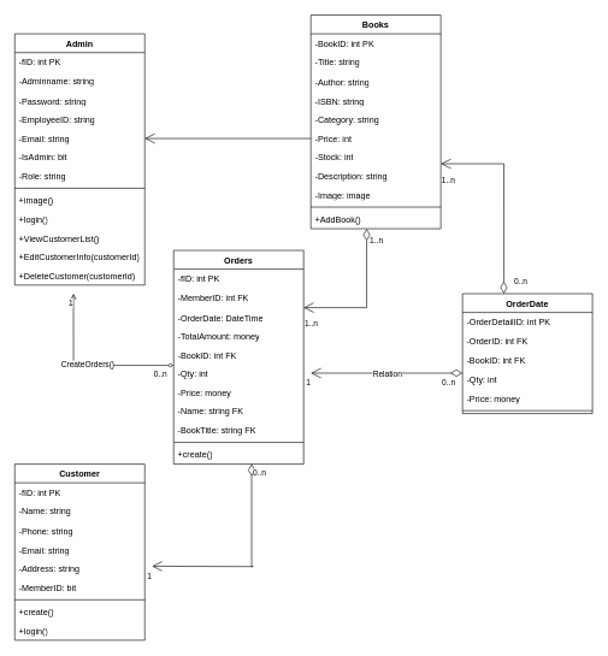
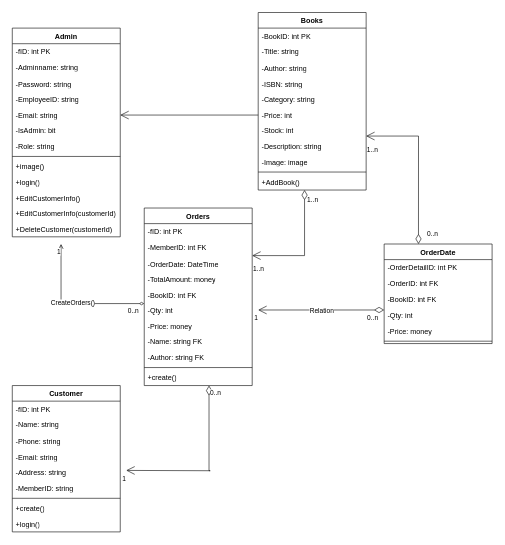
  <mxCell id="0" />
  <mxCell id="1" parent="0" />
  <mxCell id="2" value="Admin" style="swimlane;fontStyle=1;align=center;verticalAlign=top;childLayout=stackLayout;horizontal=1;startSize=26;horizontalStack=0;resizeParent=1;resizeParentMax=0;resizeLast=0;collapsible=1;marginBottom=0;whiteSpace=wrap;html=1;" parent="1" vertex="1"><mxGeometry x="20" y="46" width="180" height="348" as="geometry" /></mxCell>
  <mxCell id="3" value="-fID: int PK" style="text;strokeColor=none;fillColor=none;align=left;verticalAlign=top;spacingLeft=4;spacingRight=4;overflow=hidden;rotatable=0;points=[[0,0.5],[1,0.5]];portConstraint=eastwest;whiteSpace=wrap;html=1;" parent="2" vertex="1"><mxGeometry y="26" width="180" height="26" as="geometry" /></mxCell>
  <mxCell id="4" value="-Adminname: string" style="text;strokeColor=none;fillColor=none;align=left;verticalAlign=top;spacingLeft=4;spacingRight=4;overflow=hidden;rotatable=0;points=[[0,0.5],[1,0.5]];portConstraint=eastwest;whiteSpace=wrap;html=1;" parent="2" vertex="1"><mxGeometry y="52" width="180" height="28" as="geometry" /></mxCell>
  <mxCell id="5" value="-Password: string" style="text;strokeColor=none;fillColor=none;align=left;verticalAlign=top;spacingLeft=4;spacingRight=4;overflow=hidden;rotatable=0;points=[[0,0.5],[1,0.5]];portConstraint=eastwest;whiteSpace=wrap;html=1;" parent="2" vertex="1"><mxGeometry y="80" width="180" height="26" as="geometry" /></mxCell>
  <mxCell id="6" value="-EmployeeID: string" style="text;strokeColor=none;fillColor=none;align=left;verticalAlign=top;spacingLeft=4;spacingRight=4;overflow=hidden;rotatable=0;points=[[0,0.5],[1,0.5]];portConstraint=eastwest;whiteSpace=wrap;html=1;" parent="2" vertex="1"><mxGeometry y="106" width="180" height="26" as="geometry" /></mxCell>
  <mxCell id="7" value="-Email: string" style="text;strokeColor=none;fillColor=none;align=left;verticalAlign=top;spacingLeft=4;spacingRight=4;overflow=hidden;rotatable=0;points=[[0,0.5],[1,0.5]];portConstraint=eastwest;whiteSpace=wrap;html=1;" parent="2" vertex="1"><mxGeometry y="132" width="180" height="26" as="geometry" /></mxCell>
  <mxCell id="8" value="-IsAdmin: bit" style="text;strokeColor=none;fillColor=none;align=left;verticalAlign=top;spacingLeft=4;spacingRight=4;overflow=hidden;rotatable=0;points=[[0,0.5],[1,0.5]];portConstraint=eastwest;whiteSpace=wrap;html=1;" parent="2" vertex="1"><mxGeometry y="158" width="180" height="26" as="geometry" /></mxCell>
  <mxCell id="9" value="-Role: string" style="text;strokeColor=none;fillColor=none;align=left;verticalAlign=top;spacingLeft=4;spacingRight=4;overflow=hidden;rotatable=0;points=[[0,0.5],[1,0.5]];portConstraint=eastwest;whiteSpace=wrap;html=1;" parent="2" vertex="1"><mxGeometry y="184" width="180" height="26" as="geometry" /></mxCell>
  <mxCell id="10" value="" style="line;strokeWidth=1;fillColor=none;align=left;verticalAlign=middle;spacingTop=-1;spacingLeft=3;spacingRight=3;rotatable=0;labelPosition=right;points=[];portConstraint=eastwest;strokeColor=inherit;" parent="2" vertex="1"><mxGeometry y="210" width="180" height="8" as="geometry" /></mxCell>
  <mxCell id="11" value="+image()" style="text;strokeColor=none;fillColor=none;align=left;verticalAlign=top;spacingLeft=4;spacingRight=4;overflow=hidden;rotatable=0;points=[[0,0.5],[1,0.5]];portConstraint=eastwest;whiteSpace=wrap;html=1;" parent="2" vertex="1"><mxGeometry y="218" width="180" height="26" as="geometry" /></mxCell>
  <mxCell id="12" value="+login()" style="text;strokeColor=none;fillColor=none;align=left;verticalAlign=top;spacingLeft=4;spacingRight=4;overflow=hidden;rotatable=0;points=[[0,0.5],[1,0.5]];portConstraint=eastwest;whiteSpace=wrap;html=1;" parent="2" vertex="1"><mxGeometry y="244" width="180" height="26" as="geometry" /></mxCell>
- <mxCell id="13" value="&lt;div&gt;+ViewCustomerList()&lt;/div&gt;&lt;div&gt;&lt;br&gt;&lt;/div&gt;" style="text;strokeColor=none;fillColor=none;align=left;verticalAlign=top;spacingLeft=4;spacingRight=4;overflow=hidden;rotatable=0;points=[[0,0.5],[1,0.5]];portConstraint=eastwest;whiteSpace=wrap;html=1;" vertex="1" parent="2"><mxGeometry y="270" width="180" height="26" as="geometry" /></mxCell>
+ <mxCell id="13" value="&lt;div&gt;+EditCustomerInfo()&lt;/div&gt;&lt;div&gt;&lt;br&gt;&lt;/div&gt;" style="text;strokeColor=none;fillColor=none;align=left;verticalAlign=top;spacingLeft=4;spacingRight=4;overflow=hidden;rotatable=0;points=[[0,0.5],[1,0.5]];portConstraint=eastwest;whiteSpace=wrap;html=1;" vertex="1" parent="2"><mxGeometry y="270" width="180" height="26" as="geometry" /></mxCell>
  <mxCell id="14" value="&lt;div&gt;+EditCustomerInfo(customerId)&lt;/div&gt;&lt;div&gt;&lt;br&gt;&lt;/div&gt;" style="text;strokeColor=none;fillColor=none;align=left;verticalAlign=top;spacingLeft=4;spacingRight=4;overflow=hidden;rotatable=0;points=[[0,0.5],[1,0.5]];portConstraint=eastwest;whiteSpace=wrap;html=1;" vertex="1" parent="2"><mxGeometry y="296" width="180" height="26" as="geometry" /></mxCell>
  <mxCell id="15" value="+DeleteCustomer(customerId)" style="text;strokeColor=none;fillColor=none;align=left;verticalAlign=top;spacingLeft=4;spacingRight=4;overflow=hidden;rotatable=0;points=[[0,0.5],[1,0.5]];portConstraint=eastwest;whiteSpace=wrap;html=1;" vertex="1" parent="2"><mxGeometry y="322" width="180" height="26" as="geometry" /></mxCell>
  <mxCell id="16" value="Books" style="swimlane;fontStyle=1;align=center;verticalAlign=top;childLayout=stackLayout;horizontal=1;startSize=26;horizontalStack=0;resizeParent=1;resizeParentMax=0;resizeLast=0;collapsible=1;marginBottom=0;whiteSpace=wrap;html=1;" parent="1" vertex="1"><mxGeometry x="430" y="20" width="180" height="296" as="geometry" /></mxCell>
  <mxCell id="17" value="-BookID: int PK" style="text;strokeColor=none;fillColor=none;align=left;verticalAlign=top;spacingLeft=4;spacingRight=4;overflow=hidden;rotatable=0;points=[[0,0.5],[1,0.5]];portConstraint=eastwest;whiteSpace=wrap;html=1;" parent="16" vertex="1"><mxGeometry y="26" width="180" height="26" as="geometry" /></mxCell>
  <mxCell id="18" value="-Title: string" style="text;strokeColor=none;fillColor=none;align=left;verticalAlign=top;spacingLeft=4;spacingRight=4;overflow=hidden;rotatable=0;points=[[0,0.5],[1,0.5]];portConstraint=eastwest;whiteSpace=wrap;html=1;" parent="16" vertex="1"><mxGeometry y="52" width="180" height="28" as="geometry" /></mxCell>
  <mxCell id="19" value="-Author: string" style="text;strokeColor=none;fillColor=none;align=left;verticalAlign=top;spacingLeft=4;spacingRight=4;overflow=hidden;rotatable=0;points=[[0,0.5],[1,0.5]];portConstraint=eastwest;whiteSpace=wrap;html=1;" parent="16" vertex="1"><mxGeometry y="80" width="180" height="26" as="geometry" /></mxCell>
  <mxCell id="20" value="-ISBN: string" style="text;strokeColor=none;fillColor=none;align=left;verticalAlign=top;spacingLeft=4;spacingRight=4;overflow=hidden;rotatable=0;points=[[0,0.5],[1,0.5]];portConstraint=eastwest;whiteSpace=wrap;html=1;" parent="16" vertex="1"><mxGeometry y="106" width="180" height="26" as="geometry" /></mxCell>
  <mxCell id="21" value="-Category: string" style="text;strokeColor=none;fillColor=none;align=left;verticalAlign=top;spacingLeft=4;spacingRight=4;overflow=hidden;rotatable=0;points=[[0,0.5],[1,0.5]];portConstraint=eastwest;whiteSpace=wrap;html=1;" parent="16" vertex="1"><mxGeometry y="132" width="180" height="26" as="geometry" /></mxCell>
  <mxCell id="22" value="-Price: int" style="text;strokeColor=none;fillColor=none;align=left;verticalAlign=top;spacingLeft=4;spacingRight=4;overflow=hidden;rotatable=0;points=[[0,0.5],[1,0.5]];portConstraint=eastwest;whiteSpace=wrap;html=1;" parent="16" vertex="1"><mxGeometry y="158" width="180" height="26" as="geometry" /></mxCell>
  <mxCell id="23" value="-Stock: int" style="text;strokeColor=none;fillColor=none;align=left;verticalAlign=top;spacingLeft=4;spacingRight=4;overflow=hidden;rotatable=0;points=[[0,0.5],[1,0.5]];portConstraint=eastwest;whiteSpace=wrap;html=1;" parent="16" vertex="1"><mxGeometry y="184" width="180" height="26" as="geometry" /></mxCell>
  <mxCell id="24" value="-Description: string" style="text;strokeColor=none;fillColor=none;align=left;verticalAlign=top;spacingLeft=4;spacingRight=4;overflow=hidden;rotatable=0;points=[[0,0.5],[1,0.5]];portConstraint=eastwest;whiteSpace=wrap;html=1;" parent="16" vertex="1"><mxGeometry y="210" width="180" height="26" as="geometry" /></mxCell>
  <mxCell id="25" value="-Image: image" style="text;strokeColor=none;fillColor=none;align=left;verticalAlign=top;spacingLeft=4;spacingRight=4;overflow=hidden;rotatable=0;points=[[0,0.5],[1,0.5]];portConstraint=eastwest;whiteSpace=wrap;html=1;" parent="16" vertex="1"><mxGeometry y="236" width="180" height="26" as="geometry" /></mxCell>
  <mxCell id="26" value="" style="line;strokeWidth=1;fillColor=none;align=left;verticalAlign=middle;spacingTop=-1;spacingLeft=3;spacingRight=3;rotatable=0;labelPosition=right;points=[];portConstraint=eastwest;strokeColor=inherit;" parent="16" vertex="1"><mxGeometry y="262" width="180" height="8" as="geometry" /></mxCell>
  <mxCell id="27" value="+AddBook()&lt;div&gt;&lt;br&gt;&lt;/div&gt;" style="text;strokeColor=none;fillColor=none;align=left;verticalAlign=top;spacingLeft=4;spacingRight=4;overflow=hidden;rotatable=0;points=[[0,0.5],[1,0.5]];portConstraint=eastwest;whiteSpace=wrap;html=1;" parent="16" vertex="1"><mxGeometry y="270" width="180" height="26" as="geometry" /></mxCell>
  <mxCell id="28" value="" style="endArrow=open;endFill=1;endSize=12;html=1;rounded=0;entryX=1;entryY=0.5;entryDx=0;entryDy=0;exitX=0;exitY=0.5;exitDx=0;exitDy=0;" parent="1" source="22" target="7" edge="1"><mxGeometry width="160" relative="1" as="geometry"><mxPoint x="419" y="187" as="sourcePoint" /><mxPoint x="210" y="186" as="targetPoint" /></mxGeometry></mxCell>
  <mxCell id="29" value="Orders" style="swimlane;fontStyle=1;align=center;verticalAlign=top;childLayout=stackLayout;horizontal=1;startSize=26;horizontalStack=0;resizeParent=1;resizeParentMax=0;resizeLast=0;collapsible=1;marginBottom=0;whiteSpace=wrap;html=1;" parent="1" vertex="1"><mxGeometry x="240" y="346" width="180" height="296" as="geometry" /></mxCell>
  <mxCell id="30" value="-fID: int PK" style="text;strokeColor=none;fillColor=none;align=left;verticalAlign=top;spacingLeft=4;spacingRight=4;overflow=hidden;rotatable=0;points=[[0,0.5],[1,0.5]];portConstraint=eastwest;whiteSpace=wrap;html=1;" parent="29" vertex="1"><mxGeometry y="26" width="180" height="26" as="geometry" /></mxCell>
  <mxCell id="31" value="-MemberID: int FK" style="text;strokeColor=none;fillColor=none;align=left;verticalAlign=top;spacingLeft=4;spacingRight=4;overflow=hidden;rotatable=0;points=[[0,0.5],[1,0.5]];portConstraint=eastwest;whiteSpace=wrap;html=1;" parent="29" vertex="1"><mxGeometry y="52" width="180" height="28" as="geometry" /></mxCell>
  <mxCell id="32" value="-OrderDate: DateTime" style="text;strokeColor=none;fillColor=none;align=left;verticalAlign=top;spacingLeft=4;spacingRight=4;overflow=hidden;rotatable=0;points=[[0,0.5],[1,0.5]];portConstraint=eastwest;whiteSpace=wrap;html=1;" parent="29" vertex="1"><mxGeometry y="80" width="180" height="26" as="geometry" /></mxCell>
  <mxCell id="33" value="-TotalAmount: money" style="text;strokeColor=none;fillColor=none;align=left;verticalAlign=top;spacingLeft=4;spacingRight=4;overflow=hidden;rotatable=0;points=[[0,0.5],[1,0.5]];portConstraint=eastwest;whiteSpace=wrap;html=1;" parent="29" vertex="1"><mxGeometry y="106" width="180" height="26" as="geometry" /></mxCell>
  <mxCell id="34" value="-BookID: int FK" style="text;strokeColor=none;fillColor=none;align=left;verticalAlign=top;spacingLeft=4;spacingRight=4;overflow=hidden;rotatable=0;points=[[0,0.5],[1,0.5]];portConstraint=eastwest;whiteSpace=wrap;html=1;" parent="29" vertex="1"><mxGeometry y="132" width="180" height="26" as="geometry" /></mxCell>
  <mxCell id="35" value="-Qty: int" style="text;strokeColor=none;fillColor=none;align=left;verticalAlign=top;spacingLeft=4;spacingRight=4;overflow=hidden;rotatable=0;points=[[0,0.5],[1,0.5]];portConstraint=eastwest;whiteSpace=wrap;html=1;" parent="29" vertex="1"><mxGeometry y="158" width="180" height="26" as="geometry" /></mxCell>
  <mxCell id="36" value="-Price: money" style="text;strokeColor=none;fillColor=none;align=left;verticalAlign=top;spacingLeft=4;spacingRight=4;overflow=hidden;rotatable=0;points=[[0,0.5],[1,0.5]];portConstraint=eastwest;whiteSpace=wrap;html=1;" parent="29" vertex="1"><mxGeometry y="184" width="180" height="26" as="geometry" /></mxCell>
  <mxCell id="37" value="-Name: string FK" style="text;strokeColor=none;fillColor=none;align=left;verticalAlign=top;spacingLeft=4;spacingRight=4;overflow=hidden;rotatable=0;points=[[0,0.5],[1,0.5]];portConstraint=eastwest;whiteSpace=wrap;html=1;" vertex="1" parent="29"><mxGeometry y="210" width="180" height="26" as="geometry" /></mxCell>
- <mxCell id="38" value="-BookTitle: string FK" style="text;strokeColor=none;fillColor=none;align=left;verticalAlign=top;spacingLeft=4;spacingRight=4;overflow=hidden;rotatable=0;points=[[0,0.5],[1,0.5]];portConstraint=eastwest;whiteSpace=wrap;html=1;" vertex="1" parent="29"><mxGeometry y="236" width="180" height="26" as="geometry" /></mxCell>
+ <mxCell id="38" value="-Author: string FK" style="text;strokeColor=none;fillColor=none;align=left;verticalAlign=top;spacingLeft=4;spacingRight=4;overflow=hidden;rotatable=0;points=[[0,0.5],[1,0.5]];portConstraint=eastwest;whiteSpace=wrap;html=1;" vertex="1" parent="29"><mxGeometry y="236" width="180" height="26" as="geometry" /></mxCell>
  <mxCell id="39" value="" style="line;strokeWidth=1;fillColor=none;align=left;verticalAlign=middle;spacingTop=-1;spacingLeft=3;spacingRight=3;rotatable=0;labelPosition=right;points=[];portConstraint=eastwest;strokeColor=inherit;" parent="29" vertex="1"><mxGeometry y="262" width="180" height="8" as="geometry" /></mxCell>
  <mxCell id="40" value="+create()" style="text;strokeColor=none;fillColor=none;align=left;verticalAlign=top;spacingLeft=4;spacingRight=4;overflow=hidden;rotatable=0;points=[[0,0.5],[1,0.5]];portConstraint=eastwest;whiteSpace=wrap;html=1;" parent="29" vertex="1"><mxGeometry y="270" width="180" height="26" as="geometry" /></mxCell>
  <mxCell id="41" value="CreateOrders()" style="endArrow=open;html=1;startArrow=diamondThin;startFill=0;rounded=0;entryX=0.507;entryY=1.026;entryDx=0;entryDy=0;entryPerimeter=0;strokeWidth=1;edgeStyle=orthogonalEdgeStyle;exitX=0.5;exitY=0;exitDx=0;exitDy=0;" parent="1" edge="1"><mxGeometry relative="1" as="geometry"><mxPoint x="240" y="505.32" as="sourcePoint" /><mxPoint x="101.26" y="405.996" as="targetPoint" /><Array as="points"><mxPoint x="102.26" y="505" /></Array></mxGeometry></mxCell>
  <mxCell id="42" value="0..n" style="edgeLabel;resizable=0;html=1;align=left;verticalAlign=top;" parent="41" connectable="0" vertex="1"><mxGeometry x="-1" relative="1" as="geometry"><mxPoint x="-29" as="offset" /></mxGeometry></mxCell>
  <mxCell id="43" value="1" style="edgeLabel;resizable=0;html=1;align=right;verticalAlign=top;" parent="41" connectable="0" vertex="1"><mxGeometry x="1" relative="1" as="geometry" /></mxCell>
  <mxCell id="44" value="" style="endArrow=open;html=1;endSize=12;startArrow=diamondThin;startSize=14;startFill=0;edgeStyle=elbowEdgeStyle;rounded=0;entryX=1.015;entryY=0.833;entryDx=0;entryDy=0;entryPerimeter=0;" parent="1" edge="1"><mxGeometry x="-0.186" y="23" relative="1" as="geometry"><mxPoint x="507.3" y="316" as="sourcePoint" /><mxPoint x="420" y="425.324" as="targetPoint" /><Array as="points"><mxPoint x="507.3" y="406" /></Array><mxPoint as="offset" /></mxGeometry></mxCell>
  <mxCell id="45" value="1..n" style="edgeLabel;resizable=0;html=1;align=left;verticalAlign=top;" parent="44" connectable="0" vertex="1"><mxGeometry x="-1" relative="1" as="geometry"><mxPoint x="3" y="4" as="offset" /></mxGeometry></mxCell>
  <mxCell id="46" value="1..n" style="edgeLabel;resizable=0;html=1;align=right;verticalAlign=top;" parent="44" connectable="0" vertex="1"><mxGeometry x="1" relative="1" as="geometry"><mxPoint x="20" y="10" as="offset" /></mxGeometry></mxCell>
  <mxCell id="47" value="Customer" style="swimlane;fontStyle=1;align=center;verticalAlign=top;childLayout=stackLayout;horizontal=1;startSize=26;horizontalStack=0;resizeParent=1;resizeParentMax=0;resizeLast=0;collapsible=1;marginBottom=0;whiteSpace=wrap;html=1;" parent="1" vertex="1"><mxGeometry x="20" y="642" width="180" height="244" as="geometry" /></mxCell>
  <mxCell id="48" value="-fID: int PK" style="text;strokeColor=none;fillColor=none;align=left;verticalAlign=top;spacingLeft=4;spacingRight=4;overflow=hidden;rotatable=0;points=[[0,0.5],[1,0.5]];portConstraint=eastwest;whiteSpace=wrap;html=1;" parent="47" vertex="1"><mxGeometry y="26" width="180" height="26" as="geometry" /></mxCell>
  <mxCell id="49" value="-Name: string" style="text;strokeColor=none;fillColor=none;align=left;verticalAlign=top;spacingLeft=4;spacingRight=4;overflow=hidden;rotatable=0;points=[[0,0.5],[1,0.5]];portConstraint=eastwest;whiteSpace=wrap;html=1;" parent="47" vertex="1"><mxGeometry y="52" width="180" height="28" as="geometry" /></mxCell>
  <mxCell id="50" value="-Phone: string" style="text;strokeColor=none;fillColor=none;align=left;verticalAlign=top;spacingLeft=4;spacingRight=4;overflow=hidden;rotatable=0;points=[[0,0.5],[1,0.5]];portConstraint=eastwest;whiteSpace=wrap;html=1;" parent="47" vertex="1"><mxGeometry y="80" width="180" height="26" as="geometry" /></mxCell>
  <mxCell id="51" value="-Email: string" style="text;strokeColor=none;fillColor=none;align=left;verticalAlign=top;spacingLeft=4;spacingRight=4;overflow=hidden;rotatable=0;points=[[0,0.5],[1,0.5]];portConstraint=eastwest;whiteSpace=wrap;html=1;" parent="47" vertex="1"><mxGeometry y="106" width="180" height="26" as="geometry" /></mxCell>
  <mxCell id="52" value="-Address: string" style="text;strokeColor=none;fillColor=none;align=left;verticalAlign=top;spacingLeft=4;spacingRight=4;overflow=hidden;rotatable=0;points=[[0,0.5],[1,0.5]];portConstraint=eastwest;whiteSpace=wrap;html=1;" parent="47" vertex="1"><mxGeometry y="132" width="180" height="26" as="geometry" /></mxCell>
- <mxCell id="53" value="-MemberID: bit" style="text;strokeColor=none;fillColor=none;align=left;verticalAlign=top;spacingLeft=4;spacingRight=4;overflow=hidden;rotatable=0;points=[[0,0.5],[1,0.5]];portConstraint=eastwest;whiteSpace=wrap;html=1;" parent="47" vertex="1"><mxGeometry y="158" width="180" height="26" as="geometry" /></mxCell>
+ <mxCell id="53" value="-MemberID: string" style="text;strokeColor=none;fillColor=none;align=left;verticalAlign=top;spacingLeft=4;spacingRight=4;overflow=hidden;rotatable=0;points=[[0,0.5],[1,0.5]];portConstraint=eastwest;whiteSpace=wrap;html=1;" parent="47" vertex="1"><mxGeometry y="158" width="180" height="26" as="geometry" /></mxCell>
  <mxCell id="54" value="" style="line;strokeWidth=1;fillColor=none;align=left;verticalAlign=middle;spacingTop=-1;spacingLeft=3;spacingRight=3;rotatable=0;labelPosition=right;points=[];portConstraint=eastwest;strokeColor=inherit;" parent="47" vertex="1"><mxGeometry y="184" width="180" height="8" as="geometry" /></mxCell>
  <mxCell id="55" value="+create()" style="text;strokeColor=none;fillColor=none;align=left;verticalAlign=top;spacingLeft=4;spacingRight=4;overflow=hidden;rotatable=0;points=[[0,0.5],[1,0.5]];portConstraint=eastwest;whiteSpace=wrap;html=1;" parent="47" vertex="1"><mxGeometry y="192" width="180" height="26" as="geometry" /></mxCell>
  <mxCell id="56" value="+login()" style="text;strokeColor=none;fillColor=none;align=left;verticalAlign=top;spacingLeft=4;spacingRight=4;overflow=hidden;rotatable=0;points=[[0,0.5],[1,0.5]];portConstraint=eastwest;whiteSpace=wrap;html=1;" parent="47" vertex="1"><mxGeometry y="218" width="180" height="26" as="geometry" /></mxCell>
  <mxCell id="57" value="" style="endArrow=open;html=1;endSize=12;startArrow=diamondThin;startSize=14;startFill=0;edgeStyle=orthogonalEdgeStyle;rounded=0;exitX=0.6;exitY=1;exitDx=0;exitDy=0;exitPerimeter=0;" parent="1" source="40" edge="1"><mxGeometry x="0.12" y="66" relative="1" as="geometry"><mxPoint x="350" y="666" as="sourcePoint" /><mxPoint x="210" y="783.5" as="targetPoint" /><mxPoint x="-1" as="offset" /><Array as="points"><mxPoint x="348" y="784" /><mxPoint x="350" y="784" /></Array></mxGeometry></mxCell>
  <mxCell id="58" value="0..n" style="edgeLabel;resizable=0;html=1;align=left;verticalAlign=top;" parent="57" connectable="0" vertex="1"><mxGeometry x="-1" relative="1" as="geometry" /></mxCell>
  <mxCell id="59" value="1" style="edgeLabel;resizable=0;html=1;align=right;verticalAlign=top;" parent="57" connectable="0" vertex="1"><mxGeometry x="1" relative="1" as="geometry" /></mxCell>
  <mxCell id="60" value="OrderDate" style="swimlane;fontStyle=1;align=center;verticalAlign=top;childLayout=stackLayout;horizontal=1;startSize=26;horizontalStack=0;resizeParent=1;resizeParentMax=0;resizeLast=0;collapsible=1;marginBottom=0;whiteSpace=wrap;html=1;" vertex="1" parent="1"><mxGeometry x="640" y="406" width="180" height="166" as="geometry" /></mxCell>
  <mxCell id="61" value="-OrderDetailID: int PK" style="text;strokeColor=none;fillColor=none;align=left;verticalAlign=top;spacingLeft=4;spacingRight=4;overflow=hidden;rotatable=0;points=[[0,0.5],[1,0.5]];portConstraint=eastwest;whiteSpace=wrap;html=1;" vertex="1" parent="60"><mxGeometry y="26" width="180" height="26" as="geometry" /></mxCell>
  <mxCell id="62" value="-OrderID: int FK" style="text;strokeColor=none;fillColor=none;align=left;verticalAlign=top;spacingLeft=4;spacingRight=4;overflow=hidden;rotatable=0;points=[[0,0.5],[1,0.5]];portConstraint=eastwest;whiteSpace=wrap;html=1;" vertex="1" parent="60"><mxGeometry y="52" width="180" height="28" as="geometry" /></mxCell>
  <mxCell id="63" value="-BookID: int FK" style="text;strokeColor=none;fillColor=none;align=left;verticalAlign=top;spacingLeft=4;spacingRight=4;overflow=hidden;rotatable=0;points=[[0,0.5],[1,0.5]];portConstraint=eastwest;whiteSpace=wrap;html=1;" vertex="1" parent="60"><mxGeometry y="80" width="180" height="26" as="geometry" /></mxCell>
  <mxCell id="64" value="-Qty: int" style="text;strokeColor=none;fillColor=none;align=left;verticalAlign=top;spacingLeft=4;spacingRight=4;overflow=hidden;rotatable=0;points=[[0,0.5],[1,0.5]];portConstraint=eastwest;whiteSpace=wrap;html=1;" vertex="1" parent="60"><mxGeometry y="106" width="180" height="26" as="geometry" /></mxCell>
  <mxCell id="65" value="-Price: money" style="text;strokeColor=none;fillColor=none;align=left;verticalAlign=top;spacingLeft=4;spacingRight=4;overflow=hidden;rotatable=0;points=[[0,0.5],[1,0.5]];portConstraint=eastwest;whiteSpace=wrap;html=1;" vertex="1" parent="60"><mxGeometry y="132" width="180" height="26" as="geometry" /></mxCell>
  <mxCell id="66" value="" style="line;strokeWidth=1;fillColor=none;align=left;verticalAlign=middle;spacingTop=-1;spacingLeft=3;spacingRight=3;rotatable=0;labelPosition=right;points=[];portConstraint=eastwest;strokeColor=inherit;" vertex="1" parent="60"><mxGeometry y="158" width="180" height="8" as="geometry" /></mxCell>
  <mxCell id="67" value="Relation" style="endArrow=open;html=1;endSize=12;startArrow=diamondThin;startSize=14;startFill=0;edgeStyle=orthogonalEdgeStyle;rounded=0;exitX=0;exitY=0.154;exitDx=0;exitDy=0;exitPerimeter=0;" edge="1" parent="1" source="64"><mxGeometry relative="1" as="geometry"><mxPoint x="590" y="516" as="sourcePoint" /><mxPoint x="430" y="516" as="targetPoint" /></mxGeometry></mxCell>
  <mxCell id="68" value="0..n" style="edgeLabel;resizable=0;html=1;align=left;verticalAlign=top;" connectable="0" vertex="1" parent="67"><mxGeometry x="-1" relative="1" as="geometry"><mxPoint x="-30" as="offset" /></mxGeometry></mxCell>
  <mxCell id="69" value="1" style="edgeLabel;resizable=0;html=1;align=right;verticalAlign=top;" connectable="0" vertex="1" parent="67"><mxGeometry x="1" relative="1" as="geometry" /></mxCell>
  <mxCell id="70" value="" style="endArrow=open;html=1;endSize=12;startArrow=diamondThin;startSize=14;startFill=0;edgeStyle=elbowEdgeStyle;rounded=0;entryX=1.015;entryY=0.833;entryDx=0;entryDy=0;entryPerimeter=0;exitX=0.318;exitY=0;exitDx=0;exitDy=0;exitPerimeter=0;" edge="1" parent="1" source="60"><mxGeometry x="-0.186" y="23" relative="1" as="geometry"><mxPoint x="697" y="396" as="sourcePoint" /><mxPoint x="610" y="226" as="targetPoint" /><Array as="points"><mxPoint x="697.3" y="245.324" /></Array><mxPoint as="offset" /></mxGeometry></mxCell>
  <mxCell id="71" value="0..n" style="edgeLabel;resizable=0;html=1;align=left;verticalAlign=top;" connectable="0" vertex="1" parent="70"><mxGeometry x="-1" relative="1" as="geometry"><mxPoint x="13" y="-30" as="offset" /></mxGeometry></mxCell>
  <mxCell id="72" value="1..n" style="edgeLabel;resizable=0;html=1;align=right;verticalAlign=top;" connectable="0" vertex="1" parent="70"><mxGeometry x="1" relative="1" as="geometry"><mxPoint x="20" y="10" as="offset" /></mxGeometry></mxCell>
